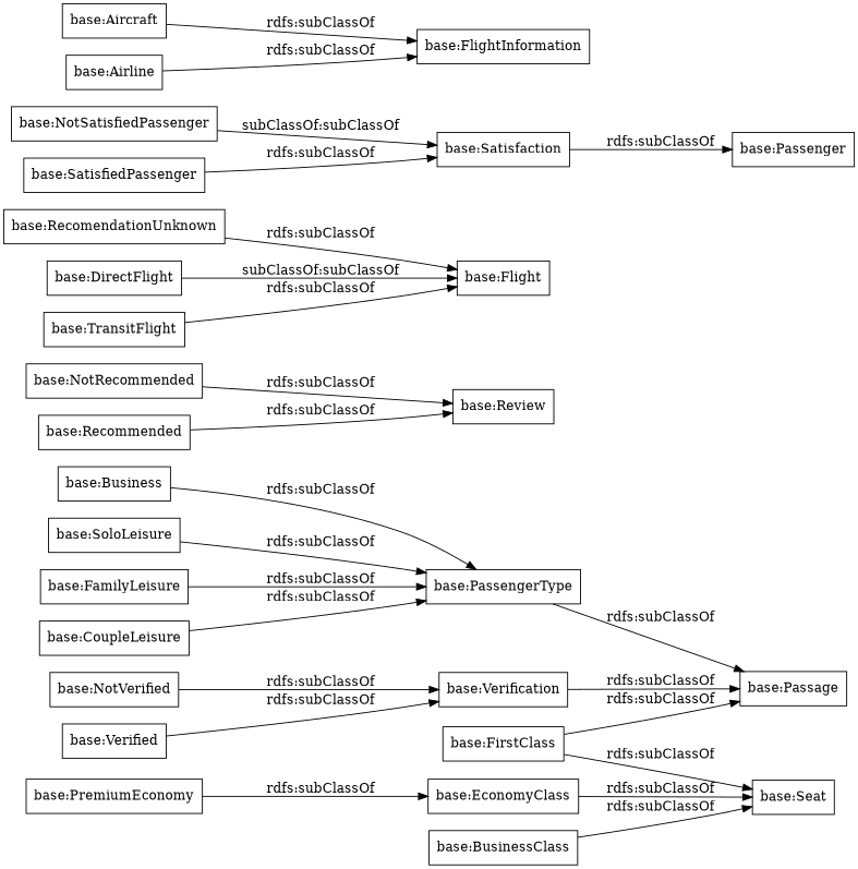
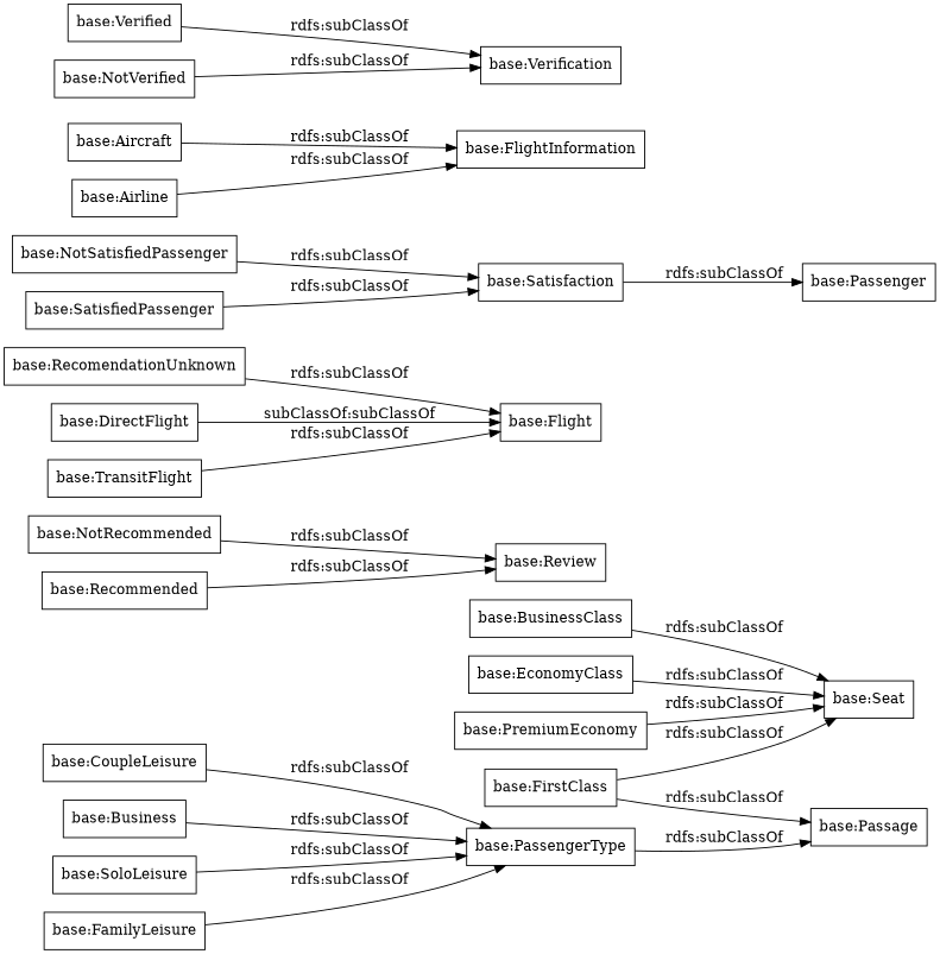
  digraph {
    rankdir=LR
    node [color=black shape=rectangle]
    "base:EconomyClass"
    "base:Seat"
    "base:CoupleLeisure"
    "base:PassengerType"
    "base:Passage"
    "base:Business"
    "base:NotRecommended"
    "base:Review"
    "base:RecomendationUnknown"
    "base:Flight"
    "base:NotSatisfiedPassenger"
    "base:Satisfaction"
    "base:Passenger"
    "base:DirectFlight"
    "base:SoloLeisure"
    "base:Aircraft"
    "base:FlightInformation"
    "base:Recommended"
    "base:FamilyLeisure"
    "base:PremiumEconomy"
    "base:FirstClass"
    "base:Verified"
    "base:Verification"
    "base:TransitFlight"
    "base:NotVerified"
    "base:SatisfiedPassenger"
    "base:Airline"
    "base:BusinessClass"
    "base:EconomyClass" -> "base:Seat" [label="rdfs:subClassOf"]
    "base:CoupleLeisure" -> "base:PassengerType" [label="rdfs:subClassOf"]
    "base:PassengerType" -> "base:Passage" [label="rdfs:subClassOf"]
    "base:Business" -> "base:PassengerType" [label="rdfs:subClassOf"]
    "base:NotRecommended" -> "base:Review" [label="rdfs:subClassOf"]
    "base:RecomendationUnknown" -> "base:Flight" [label="rdfs:subClassOf"]
-   "base:NotSatisfiedPassenger" -> "base:Satisfaction" [label="subClassOf:subClassOf"]
+   "base:NotSatisfiedPassenger" -> "base:Satisfaction" [label="rdfs:subClassOf"]
    "base:Satisfaction" -> "base:Passenger" [label="rdfs:subClassOf"]
    "base:DirectFlight" -> "base:Flight" [label="subClassOf:subClassOf"]
    "base:SoloLeisure" -> "base:PassengerType" [label="rdfs:subClassOf"]
    "base:Aircraft" -> "base:FlightInformation" [label="rdfs:subClassOf"]
    "base:Recommended" -> "base:Review" [label="rdfs:subClassOf"]
    "base:FamilyLeisure" -> "base:PassengerType" [label="rdfs:subClassOf"]
-   "base:PremiumEconomy" -> "base:EconomyClass" [label="rdfs:subClassOf"]
+   "base:PremiumEconomy" -> "base:Seat" [label="rdfs:subClassOf"]
    "base:FirstClass" -> "base:Seat" [label="rdfs:subClassOf"]
    "base:FirstClass" -> "base:Passage" [label="rdfs:subClassOf"]
    "base:Verified" -> "base:Verification" [label="rdfs:subClassOf"]
-   "base:Verification" -> "base:Passage" [label="rdfs:subClassOf"]
    "base:TransitFlight" -> "base:Flight" [label="rdfs:subClassOf"]
    "base:NotVerified" -> "base:Verification" [label="rdfs:subClassOf"]
    "base:SatisfiedPassenger" -> "base:Satisfaction" [label="rdfs:subClassOf"]
    "base:Airline" -> "base:FlightInformation" [label="rdfs:subClassOf"]
    "base:BusinessClass" -> "base:Seat" [label="rdfs:subClassOf"]
  }
